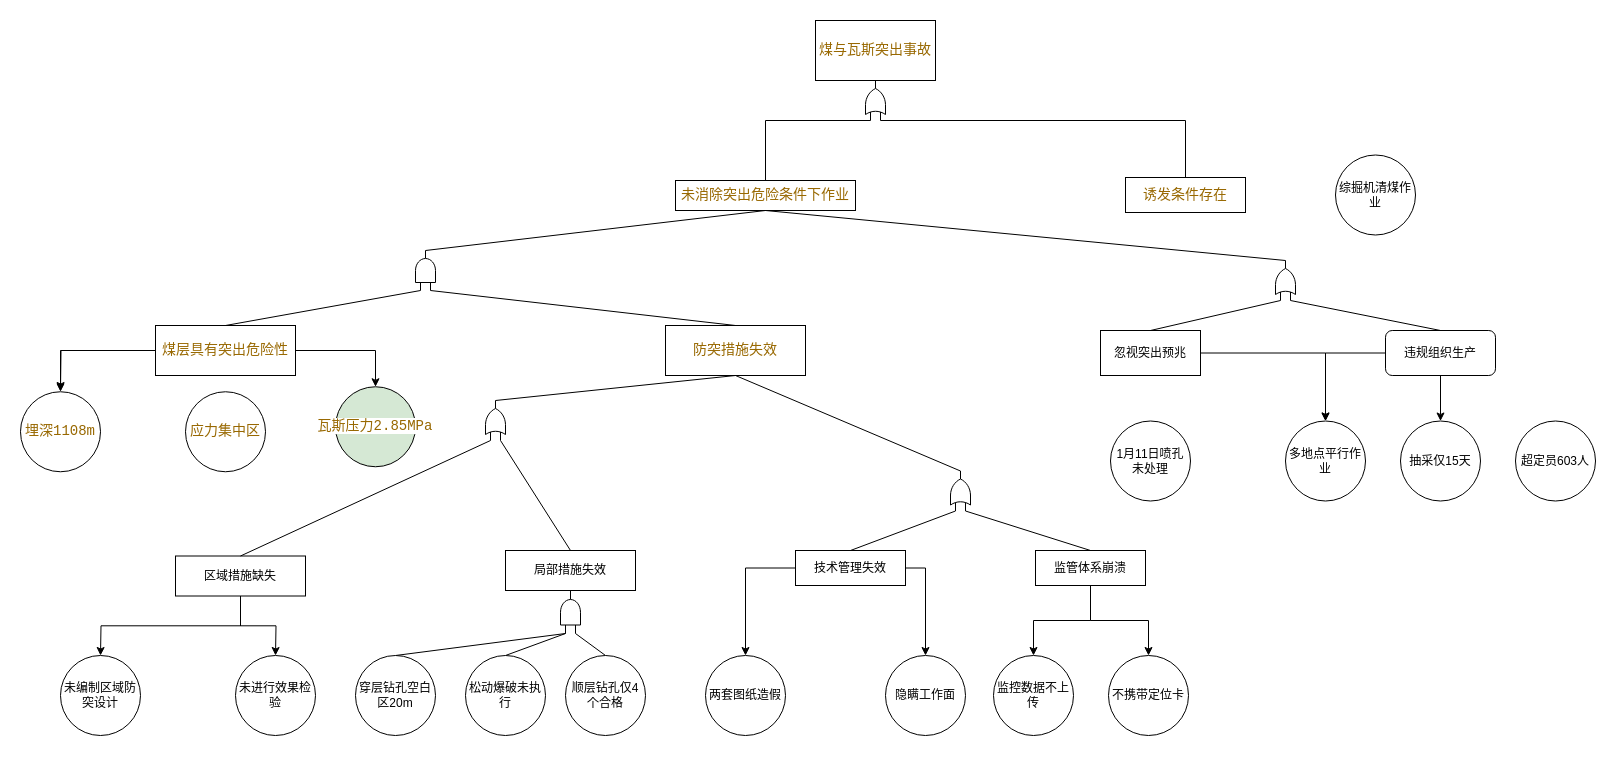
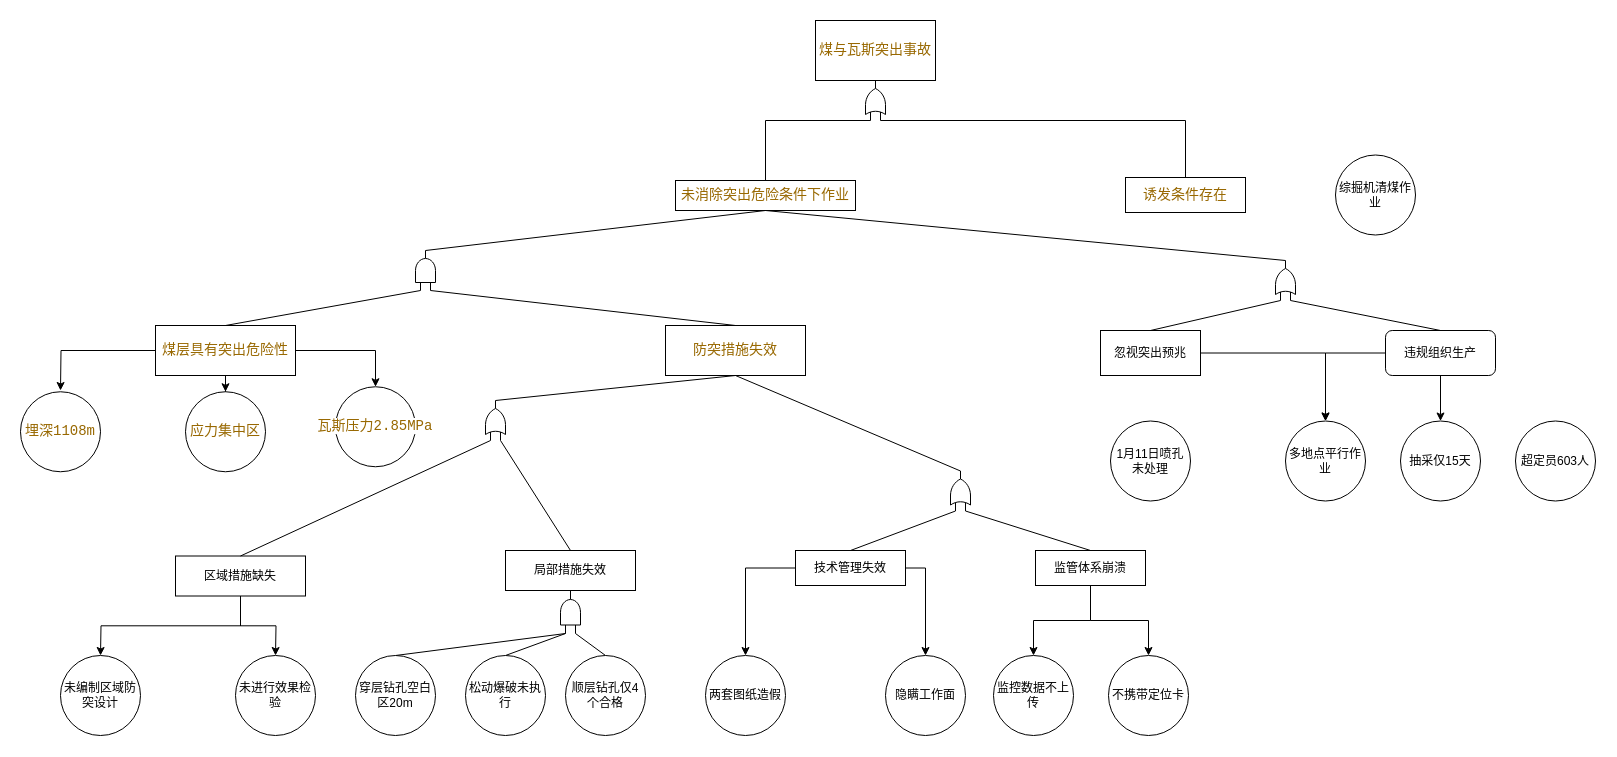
  <mxCell id="0" />
  <mxCell id="1" parent="0" />
  <mxCell id="2" value="&lt;span style=&quot;color: rgb(152, 104, 1); font-family: ui-monospace, SFMono-Regular, &amp;quot;SF Mono&amp;quot;, Menlo, Consolas, &amp;quot;Liberation Mono&amp;quot;, monospace; font-size: 14px; text-align: start; white-space: pre; background-color: rgb(255, 255, 255);&quot;&gt;煤与瓦斯突出事故&lt;/span&gt;" style="rounded=0;whiteSpace=wrap;html=1;" vertex="1" parent="1"><mxGeometry x="815" y="20" width="120" height="60" as="geometry" /></mxCell>
  <mxCell id="3" value="" style="verticalLabelPosition=bottom;shadow=0;dashed=0;align=center;html=1;verticalAlign=top;shape=mxgraph.electrical.logic_gates.logic_gate;operation=or;rotation=-90;" vertex="1" parent="1"><mxGeometry x="855" y="90" width="40" height="20" as="geometry" /></mxCell>
  <mxCell id="4" value="&lt;span style=&quot;color: rgb(152, 104, 1); font-family: ui-monospace, SFMono-Regular, &amp;quot;SF Mono&amp;quot;, Menlo, Consolas, &amp;quot;Liberation Mono&amp;quot;, monospace; font-size: 14px; text-align: start; white-space: pre; background-color: rgb(255, 255, 255);&quot;&gt;未消除突出危险条件下作业&lt;/span&gt;" style="rounded=0;whiteSpace=wrap;html=1;" vertex="1" parent="1"><mxGeometry x="675" y="180" width="180" height="30" as="geometry" /></mxCell>
  <mxCell id="5" value="&lt;span style=&quot;color: rgb(152, 104, 1); font-family: ui-monospace, SFMono-Regular, &amp;quot;SF Mono&amp;quot;, Menlo, Consolas, &amp;quot;Liberation Mono&amp;quot;, monospace; font-size: 14px; text-align: start; white-space: pre; background-color: rgb(255, 255, 255);&quot;&gt;诱发条件存在&lt;/span&gt;" style="rounded=0;whiteSpace=wrap;html=1;" vertex="1" parent="1"><mxGeometry x="1125" y="177" width="120" height="35" as="geometry" /></mxCell>
  <mxCell id="6" value="" style="verticalLabelPosition=bottom;shadow=0;dashed=0;align=center;html=1;verticalAlign=top;shape=mxgraph.electrical.logic_gates.logic_gate;operation=or;rotation=-90;" vertex="1" parent="1"><mxGeometry x="475" y="410" width="40" height="20" as="geometry" /></mxCell>
  <mxCell id="7" value="" style="endArrow=none;html=1;rounded=0;entryX=0;entryY=0.75;entryDx=0;entryDy=0;entryPerimeter=0;exitX=0.5;exitY=0;exitDx=0;exitDy=0;" edge="1" parent="1" source="5" target="3"><mxGeometry width="50" height="50" relative="1" as="geometry"><mxPoint x="705" y="160" as="sourcePoint" /><mxPoint x="755" y="100" as="targetPoint" /><Array as="points"><mxPoint x="1185" y="120" /></Array></mxGeometry></mxCell>
  <mxCell id="8" value="" style="endArrow=none;html=1;rounded=0;exitX=0.5;exitY=0;exitDx=0;exitDy=0;entryX=0;entryY=0.25;entryDx=0;entryDy=0;entryPerimeter=0;" edge="1" parent="1" source="4" target="3"><mxGeometry width="50" height="50" relative="1" as="geometry"><mxPoint x="305" y="190" as="sourcePoint" /><mxPoint x="355" y="140" as="targetPoint" /><Array as="points"><mxPoint x="765" y="120" /></Array></mxGeometry></mxCell>
  <mxCell id="9" value="" style="verticalLabelPosition=bottom;shadow=0;dashed=0;align=center;html=1;verticalAlign=top;shape=mxgraph.electrical.logic_gates.logic_gate;operation=and;rotation=-90;" vertex="1" parent="1"><mxGeometry x="405" y="260" width="40" height="20" as="geometry" /></mxCell>
  <mxCell id="10" style="edgeStyle=orthogonalEdgeStyle;rounded=0;orthogonalLoop=1;jettySize=auto;html=1;entryX=0.5;entryY=0;entryDx=0;entryDy=0;" edge="1" parent="1" source="13"><mxGeometry relative="1" as="geometry"><mxPoint x="60" y="390" as="targetPoint" /></mxGeometry></mxCell>
  <mxCell id="11" style="edgeStyle=orthogonalEdgeStyle;rounded=0;orthogonalLoop=1;jettySize=auto;html=1;entryX=0.5;entryY=0;entryDx=0;entryDy=0;" edge="1" parent="1" source="13" target="50"><mxGeometry relative="1" as="geometry"><mxPoint x="375" y="380" as="targetPoint" /></mxGeometry></mxCell>
- <mxCell id="12" style="edgeStyle=orthogonalEdgeStyle;rounded=0;orthogonalLoop=1;jettySize=auto;html=1;" edge="1" parent="1" source="13" target="46"><mxGeometry relative="1" as="geometry" /></mxCell>
+ <mxCell id="12" style="edgeStyle=orthogonalEdgeStyle;rounded=0;orthogonalLoop=1;jettySize=auto;html=1;entryX=0.5;entryY=0;entryDx=0;entryDy=0;" edge="1" parent="1" source="13" target="49"><mxGeometry relative="1" as="geometry" /></mxCell>
  <mxCell id="13" value="&lt;span style=&quot;color: rgb(152, 104, 1); font-family: ui-monospace, SFMono-Regular, &amp;quot;SF Mono&amp;quot;, Menlo, Consolas, &amp;quot;Liberation Mono&amp;quot;, monospace; font-size: 14px; text-align: start; white-space: pre; background-color: rgb(255, 255, 255);&quot;&gt;煤层具有突出危险性&lt;/span&gt;" style="rounded=0;whiteSpace=wrap;html=1;" vertex="1" parent="1"><mxGeometry x="155" y="325" width="140" height="50" as="geometry" /></mxCell>
  <mxCell id="14" value="&lt;span style=&quot;color: rgb(152, 104, 1); font-family: ui-monospace, SFMono-Regular, &amp;quot;SF Mono&amp;quot;, Menlo, Consolas, &amp;quot;Liberation Mono&amp;quot;, monospace; font-size: 14px; text-align: start; white-space: pre; background-color: rgb(255, 255, 255);&quot;&gt;防突措施失效&lt;/span&gt;" style="rounded=0;whiteSpace=wrap;html=1;" vertex="1" parent="1"><mxGeometry x="665" y="325" width="140" height="50" as="geometry" /></mxCell>
  <mxCell id="15" value="" style="endArrow=none;html=1;rounded=0;entryX=0;entryY=0.25;entryDx=0;entryDy=0;entryPerimeter=0;exitX=0.5;exitY=0;exitDx=0;exitDy=0;" edge="1" parent="1" source="13" target="9"><mxGeometry width="50" height="50" relative="1" as="geometry"><mxPoint x="215" y="320" as="sourcePoint" /><mxPoint x="340" y="295" as="targetPoint" /></mxGeometry></mxCell>
  <mxCell id="16" value="" style="endArrow=none;html=1;rounded=0;exitX=0;exitY=0.75;exitDx=0;exitDy=0;exitPerimeter=0;entryX=0.5;entryY=0;entryDx=0;entryDy=0;" edge="1" parent="1" source="9" target="14"><mxGeometry width="50" height="50" relative="1" as="geometry"><mxPoint x="505" y="340" as="sourcePoint" /><mxPoint x="555" y="290" as="targetPoint" /></mxGeometry></mxCell>
  <mxCell id="17" value="局部措施失效" style="rounded=0;whiteSpace=wrap;html=1;" vertex="1" parent="1"><mxGeometry x="505" y="550" width="130" height="40" as="geometry" /></mxCell>
  <mxCell id="18" style="edgeStyle=orthogonalEdgeStyle;rounded=0;orthogonalLoop=1;jettySize=auto;html=1;exitX=0.5;exitY=1;exitDx=0;exitDy=0;entryX=0.5;entryY=0;entryDx=0;entryDy=0;" edge="1" parent="1" source="20"><mxGeometry relative="1" as="geometry"><mxPoint x="100" y="655" as="targetPoint" /></mxGeometry></mxCell>
  <mxCell id="19" style="edgeStyle=orthogonalEdgeStyle;rounded=0;orthogonalLoop=1;jettySize=auto;html=1;entryX=0.5;entryY=0;entryDx=0;entryDy=0;" edge="1" parent="1" source="20"><mxGeometry relative="1" as="geometry"><mxPoint x="275" y="655" as="targetPoint" /></mxGeometry></mxCell>
  <mxCell id="20" value="区域措施缺失" style="rounded=0;whiteSpace=wrap;html=1;" vertex="1" parent="1"><mxGeometry x="175" y="555.5" width="130" height="40" as="geometry" /></mxCell>
  <mxCell id="21" value="" style="endArrow=none;html=1;rounded=0;entryX=0;entryY=0.25;entryDx=0;entryDy=0;entryPerimeter=0;exitX=0.5;exitY=0;exitDx=0;exitDy=0;" edge="1" parent="1" source="20" target="6"><mxGeometry width="50" height="50" relative="1" as="geometry"><mxPoint x="405" y="450" as="sourcePoint" /><mxPoint x="455" y="410" as="targetPoint" /></mxGeometry></mxCell>
  <mxCell id="22" value="" style="endArrow=none;html=1;rounded=0;entryX=0;entryY=0.75;entryDx=0;entryDy=0;entryPerimeter=0;exitX=0.5;exitY=0;exitDx=0;exitDy=0;" edge="1" parent="1" source="17" target="6"><mxGeometry width="50" height="50" relative="1" as="geometry"><mxPoint x="565" y="450" as="sourcePoint" /><mxPoint x="615" y="400" as="targetPoint" /></mxGeometry></mxCell>
  <mxCell id="23" value="" style="verticalLabelPosition=bottom;shadow=0;dashed=0;align=center;html=1;verticalAlign=top;shape=mxgraph.electrical.logic_gates.logic_gate;operation=and;rotation=-90;" vertex="1" parent="1"><mxGeometry x="548.75" y="601.75" width="42.5" height="20" as="geometry" /></mxCell>
  <mxCell id="24" value="" style="endArrow=none;html=1;rounded=0;entryX=0;entryY=0.25;entryDx=0;entryDy=0;entryPerimeter=0;exitX=0.5;exitY=0;exitDx=0;exitDy=0;" edge="1" parent="1" source="53" target="23"><mxGeometry width="50" height="50" relative="1" as="geometry"><mxPoint x="410.68" y="650.72" as="sourcePoint" /><mxPoint x="525" y="625" as="targetPoint" /></mxGeometry></mxCell>
  <mxCell id="25" value="" style="endArrow=none;html=1;rounded=0;entryX=0;entryY=0.25;entryDx=0;entryDy=0;entryPerimeter=0;exitX=0.5;exitY=0;exitDx=0;exitDy=0;" edge="1" parent="1" source="54" target="23"><mxGeometry width="50" height="50" relative="1" as="geometry"><mxPoint x="505" y="705" as="sourcePoint" /><mxPoint x="595" y="715" as="targetPoint" /></mxGeometry></mxCell>
  <mxCell id="26" value="" style="endArrow=none;html=1;rounded=0;entryX=0;entryY=0.75;entryDx=0;entryDy=0;entryPerimeter=0;exitX=0.5;exitY=0;exitDx=0;exitDy=0;" edge="1" parent="1" source="55" target="23"><mxGeometry width="50" height="50" relative="1" as="geometry"><mxPoint x="620.44" y="656.36" as="sourcePoint" /><mxPoint x="655" y="625" as="targetPoint" /></mxGeometry></mxCell>
  <mxCell id="27" style="edgeStyle=orthogonalEdgeStyle;rounded=0;orthogonalLoop=1;jettySize=auto;html=1;" edge="1" parent="1" source="28" target="62"><mxGeometry relative="1" as="geometry"><mxPoint x="1150" y="426.25" as="targetPoint" /></mxGeometry></mxCell>
  <mxCell id="28" value="忽视突出预兆" style="rounded=0;whiteSpace=wrap;html=1;" vertex="1" parent="1"><mxGeometry x="1100" y="330" width="100" height="45" as="geometry" /></mxCell>
  <mxCell id="29" value="" style="verticalLabelPosition=bottom;shadow=0;dashed=0;align=center;html=1;verticalAlign=top;shape=mxgraph.electrical.logic_gates.logic_gate;operation=or;rotation=-90;" vertex="1" parent="1"><mxGeometry x="1265" y="270" width="40" height="20" as="geometry" /></mxCell>
  <mxCell id="30" value="" style="endArrow=none;html=1;rounded=0;entryX=1;entryY=0.5;entryDx=0;entryDy=0;entryPerimeter=0;exitX=0.5;exitY=1;exitDx=0;exitDy=0;" edge="1" parent="1" source="4" target="29"><mxGeometry width="50" height="50" relative="1" as="geometry"><mxPoint x="445" y="190" as="sourcePoint" /><mxPoint x="495" y="140" as="targetPoint" /></mxGeometry></mxCell>
  <mxCell id="31" style="edgeStyle=orthogonalEdgeStyle;rounded=0;orthogonalLoop=1;jettySize=auto;html=1;entryX=0.5;entryY=0;entryDx=0;entryDy=0;" edge="1" parent="1" source="32" target="62"><mxGeometry relative="1" as="geometry"><mxPoint x="1310" y="425" as="targetPoint" /></mxGeometry></mxCell>
  <mxCell id="32" value="&lt;font&gt;违规组织生产&lt;/font&gt;" style="whiteSpace=wrap;html=1;rounded=1;" vertex="1" parent="1"><mxGeometry x="1385" y="330" width="110" height="45" as="geometry" /></mxCell>
  <mxCell id="33" style="edgeStyle=orthogonalEdgeStyle;rounded=0;orthogonalLoop=1;jettySize=auto;html=1;entryX=0.5;entryY=0;entryDx=0;entryDy=0;" edge="1" parent="1" source="32" target="63"><mxGeometry relative="1" as="geometry"><mxPoint x="1440" y="425" as="targetPoint" /></mxGeometry></mxCell>
  <mxCell id="34" value="" style="endArrow=none;html=1;rounded=0;entryX=0.5;entryY=0;entryDx=0;entryDy=0;exitX=0;exitY=0.75;exitDx=0;exitDy=0;exitPerimeter=0;" edge="1" parent="1" source="29" target="32"><mxGeometry width="50" height="50" relative="1" as="geometry"><mxPoint x="1035" y="370" as="sourcePoint" /><mxPoint x="1085" y="320" as="targetPoint" /></mxGeometry></mxCell>
  <mxCell id="35" style="edgeStyle=orthogonalEdgeStyle;rounded=0;orthogonalLoop=1;jettySize=auto;html=1;entryX=0.5;entryY=0;entryDx=0;entryDy=0;exitX=0;exitY=0.5;exitDx=0;exitDy=0;" edge="1" parent="1" source="37" target="56"><mxGeometry relative="1" as="geometry"><mxPoint x="767.5" y="610" as="targetPoint" /></mxGeometry></mxCell>
  <mxCell id="36" style="edgeStyle=orthogonalEdgeStyle;rounded=0;orthogonalLoop=1;jettySize=auto;html=1;exitX=1;exitY=0.5;exitDx=0;exitDy=0;" edge="1" parent="1" source="37" target="57"><mxGeometry relative="1" as="geometry"><mxPoint x="923.75" y="610" as="targetPoint" /></mxGeometry></mxCell>
  <mxCell id="37" value="技术管理失效" style="rounded=0;whiteSpace=wrap;html=1;" vertex="1" parent="1"><mxGeometry x="795" y="550" width="110" height="35" as="geometry" /></mxCell>
  <mxCell id="38" style="edgeStyle=orthogonalEdgeStyle;rounded=0;orthogonalLoop=1;jettySize=auto;html=1;entryX=0.5;entryY=0;entryDx=0;entryDy=0;" edge="1" parent="1" source="40" target="58"><mxGeometry relative="1" as="geometry" /></mxCell>
  <mxCell id="39" style="edgeStyle=orthogonalEdgeStyle;rounded=0;orthogonalLoop=1;jettySize=auto;html=1;entryX=0.5;entryY=0;entryDx=0;entryDy=0;" edge="1" parent="1" source="40" target="59"><mxGeometry relative="1" as="geometry" /></mxCell>
  <mxCell id="40" value="监管体系崩溃" style="rounded=0;whiteSpace=wrap;html=1;" vertex="1" parent="1"><mxGeometry x="1035" y="550" width="110" height="35" as="geometry" /></mxCell>
  <mxCell id="41" value="" style="verticalLabelPosition=bottom;shadow=0;dashed=0;align=center;html=1;verticalAlign=top;shape=mxgraph.electrical.logic_gates.logic_gate;operation=or;rotation=-90;" vertex="1" parent="1"><mxGeometry x="940" y="480.5" width="40" height="20" as="geometry" /></mxCell>
  <mxCell id="42" value="" style="endArrow=none;html=1;rounded=0;exitX=1;exitY=0.5;exitDx=0;exitDy=0;exitPerimeter=0;" edge="1" parent="1" source="9"><mxGeometry width="50" height="50" relative="1" as="geometry"><mxPoint x="715" y="260" as="sourcePoint" /><mxPoint x="765" y="210" as="targetPoint" /></mxGeometry></mxCell>
  <mxCell id="43" value="" style="endArrow=none;html=1;rounded=0;exitX=0.5;exitY=0;exitDx=0;exitDy=0;entryX=0;entryY=0.25;entryDx=0;entryDy=0;entryPerimeter=0;" edge="1" parent="1" source="28" target="29"><mxGeometry width="50" height="50" relative="1" as="geometry"><mxPoint x="1145" y="330" as="sourcePoint" /><mxPoint x="1195" y="280" as="targetPoint" /></mxGeometry></mxCell>
  <mxCell id="44" value="" style="endArrow=none;html=1;rounded=0;exitX=0.5;exitY=0;exitDx=0;exitDy=0;entryX=0;entryY=0.25;entryDx=0;entryDy=0;entryPerimeter=0;" edge="1" parent="1" source="37" target="41"><mxGeometry width="50" height="50" relative="1" as="geometry"><mxPoint x="845" y="545" as="sourcePoint" /><mxPoint x="895" y="495" as="targetPoint" /></mxGeometry></mxCell>
  <mxCell id="45" value="" style="endArrow=none;html=1;rounded=0;entryX=0.5;entryY=0;entryDx=0;entryDy=0;exitX=0;exitY=0.75;exitDx=0;exitDy=0;exitPerimeter=0;" edge="1" parent="1" source="41" target="40"><mxGeometry width="50" height="50" relative="1" as="geometry"><mxPoint x="975" y="550" as="sourcePoint" /><mxPoint x="1025" y="500" as="targetPoint" /></mxGeometry></mxCell>
  <mxCell id="46" value="&lt;span style=&quot;color: rgb(152, 104, 1); font-family: ui-monospace, SFMono-Regular, &amp;quot;SF Mono&amp;quot;, Menlo, Consolas, &amp;quot;Liberation Mono&amp;quot;, monospace; font-size: 14px; text-align: start; white-space: pre; background-color: rgb(255, 255, 255);&quot;&gt;埋深1108m&lt;/span&gt;" style="ellipse;whiteSpace=wrap;html=1;aspect=fixed;" vertex="1" parent="1"><mxGeometry x="20" y="391.25" width="80" height="80" as="geometry" /></mxCell>
  <mxCell id="47" value="" style="endArrow=none;html=1;rounded=0;entryX=0.5;entryY=1;entryDx=0;entryDy=0;exitX=1;exitY=0.5;exitDx=0;exitDy=0;exitPerimeter=0;" edge="1" parent="1" source="6" target="14"><mxGeometry width="50" height="50" relative="1" as="geometry"><mxPoint x="675" y="440" as="sourcePoint" /><mxPoint x="725" y="390" as="targetPoint" /></mxGeometry></mxCell>
  <mxCell id="48" value="" style="endArrow=none;html=1;rounded=0;entryX=1;entryY=0.5;entryDx=0;entryDy=0;entryPerimeter=0;exitX=0.5;exitY=1;exitDx=0;exitDy=0;" edge="1" parent="1" source="14" target="41"><mxGeometry width="50" height="50" relative="1" as="geometry"><mxPoint x="865" y="430" as="sourcePoint" /><mxPoint x="915" y="380" as="targetPoint" /></mxGeometry></mxCell>
  <mxCell id="49" value="&lt;span style=&quot;color: rgb(152, 104, 1); font-family: ui-monospace, SFMono-Regular, &amp;quot;SF Mono&amp;quot;, Menlo, Consolas, &amp;quot;Liberation Mono&amp;quot;, monospace; font-size: 14px; text-align: start; white-space: pre; background-color: rgb(255, 255, 255);&quot;&gt;应力集中区&lt;/span&gt;" style="ellipse;whiteSpace=wrap;html=1;aspect=fixed;" vertex="1" parent="1"><mxGeometry x="185" y="391.25" width="80" height="80" as="geometry" /></mxCell>
- <mxCell id="50" value="&lt;span style=&quot;color: rgb(152, 104, 1); font-family: ui-monospace, SFMono-Regular, &amp;quot;SF Mono&amp;quot;, Menlo, Consolas, &amp;quot;Liberation Mono&amp;quot;, monospace; font-size: 14px; text-align: start; white-space: pre; background-color: rgb(255, 255, 255);&quot;&gt;瓦斯压力2.85MPa&lt;/span&gt;" style="ellipse;whiteSpace=wrap;html=1;aspect=fixed;fillColor=#d5e8d4;" vertex="1" parent="1"><mxGeometry x="335" y="386.25" width="80" height="80" as="geometry" /></mxCell>
+ <mxCell id="50" value="&lt;span style=&quot;color: rgb(152, 104, 1); font-family: ui-monospace, SFMono-Regular, &amp;quot;SF Mono&amp;quot;, Menlo, Consolas, &amp;quot;Liberation Mono&amp;quot;, monospace; font-size: 14px; text-align: start; white-space: pre; background-color: rgb(255, 255, 255);&quot;&gt;瓦斯压力2.85MPa&lt;/span&gt;" style="ellipse;whiteSpace=wrap;html=1;aspect=fixed;" vertex="1" parent="1"><mxGeometry x="335" y="386.25" width="80" height="80" as="geometry" /></mxCell>
  <mxCell id="51" value="未编制区域防突设计" style="ellipse;whiteSpace=wrap;html=1;aspect=fixed;" vertex="1" parent="1"><mxGeometry x="60" y="655" width="80" height="80" as="geometry" /></mxCell>
  <mxCell id="52" value="未进行效果检验" style="ellipse;whiteSpace=wrap;html=1;aspect=fixed;" vertex="1" parent="1"><mxGeometry x="235" y="655" width="80" height="80" as="geometry" /></mxCell>
  <mxCell id="53" value="穿层钻孔空白区20m" style="ellipse;whiteSpace=wrap;html=1;aspect=fixed;" vertex="1" parent="1"><mxGeometry x="355" y="655" width="80" height="80" as="geometry" /></mxCell>
  <mxCell id="54" value="松动爆破未执行" style="ellipse;whiteSpace=wrap;html=1;aspect=fixed;" vertex="1" parent="1"><mxGeometry x="465" y="655" width="80" height="80" as="geometry" /></mxCell>
  <mxCell id="55" value="顺层钻孔仅4个合格" style="ellipse;whiteSpace=wrap;html=1;aspect=fixed;" vertex="1" parent="1"><mxGeometry x="565" y="655" width="80" height="80" as="geometry" /></mxCell>
  <mxCell id="56" value="两套图纸造假" style="ellipse;whiteSpace=wrap;html=1;aspect=fixed;" vertex="1" parent="1"><mxGeometry x="705" y="655" width="80" height="80" as="geometry" /></mxCell>
  <mxCell id="57" value="隐瞒工作面" style="ellipse;whiteSpace=wrap;html=1;aspect=fixed;" vertex="1" parent="1"><mxGeometry x="885" y="655" width="80" height="80" as="geometry" /></mxCell>
  <mxCell id="58" value="监控数据不上传" style="ellipse;whiteSpace=wrap;html=1;aspect=fixed;" vertex="1" parent="1"><mxGeometry x="993" y="655" width="80" height="80" as="geometry" /></mxCell>
  <mxCell id="59" value="不携带定位卡" style="ellipse;whiteSpace=wrap;html=1;aspect=fixed;" vertex="1" parent="1"><mxGeometry x="1108" y="655" width="80" height="80" as="geometry" /></mxCell>
  <mxCell id="60" value="综掘机清煤作业" style="ellipse;whiteSpace=wrap;html=1;aspect=fixed;" vertex="1" parent="1"><mxGeometry x="1335" y="154.5" width="80" height="80" as="geometry" /></mxCell>
  <mxCell id="61" value="1月11日喷孔未处理" style="ellipse;whiteSpace=wrap;html=1;aspect=fixed;" vertex="1" parent="1"><mxGeometry x="1110" y="420.5" width="80" height="80" as="geometry" /></mxCell>
  <mxCell id="62" value="多地点平行作业" style="ellipse;whiteSpace=wrap;html=1;aspect=fixed;" vertex="1" parent="1"><mxGeometry x="1285" y="420.5" width="80" height="80" as="geometry" /></mxCell>
  <mxCell id="63" value="抽采仅15天" style="ellipse;whiteSpace=wrap;html=1;aspect=fixed;" vertex="1" parent="1"><mxGeometry x="1400" y="420.5" width="80" height="80" as="geometry" /></mxCell>
  <mxCell id="64" value="超定员603人" style="ellipse;whiteSpace=wrap;html=1;aspect=fixed;" vertex="1" parent="1"><mxGeometry x="1515" y="420.5" width="80" height="80" as="geometry" /></mxCell>
